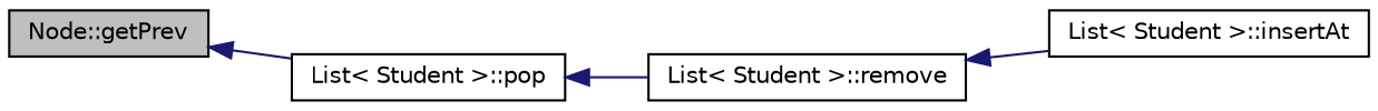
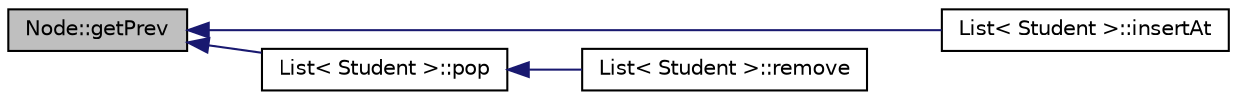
  digraph {
    rankdir=LR
    node [color=black fillcolor=white fontname=Helvetica fontsize=10 shape=record style=filled]
    edge [color=midnightblue dir=back fontname=Helvetica fontsize=10 labelfontname=Helvetica labelfontsize=10 style=solid]
    n1 [fillcolor=grey75 fontcolor=black height=0.2 label="Node::getPrev" width=0.4]
    n2 [height=0.2 label="List\< Student \>::insertAt" width=0.4]
    n3 [height=0.2 label="List\< Student \>::pop" width=0.4]
    n4 [height=0.2 label="List\< Student \>::remove" width=0.4]
-   n4 -> n2
+   n1 -> n2
    n1 -> n3
    n3 -> n4
  }
